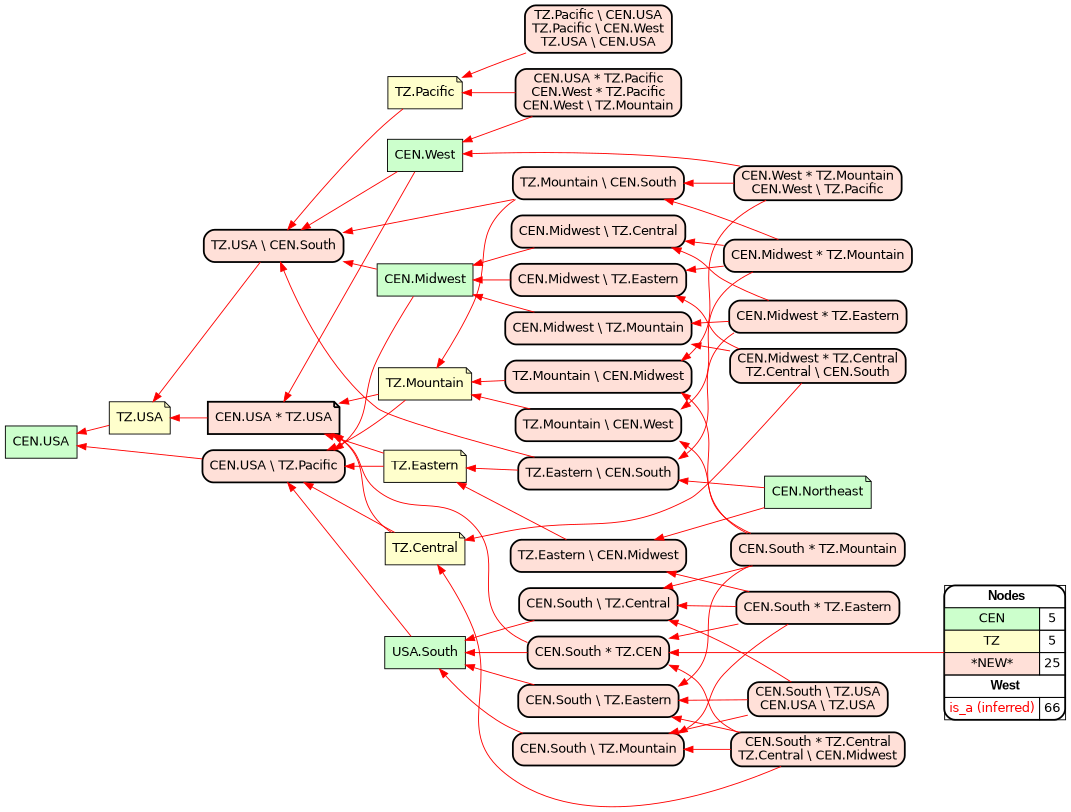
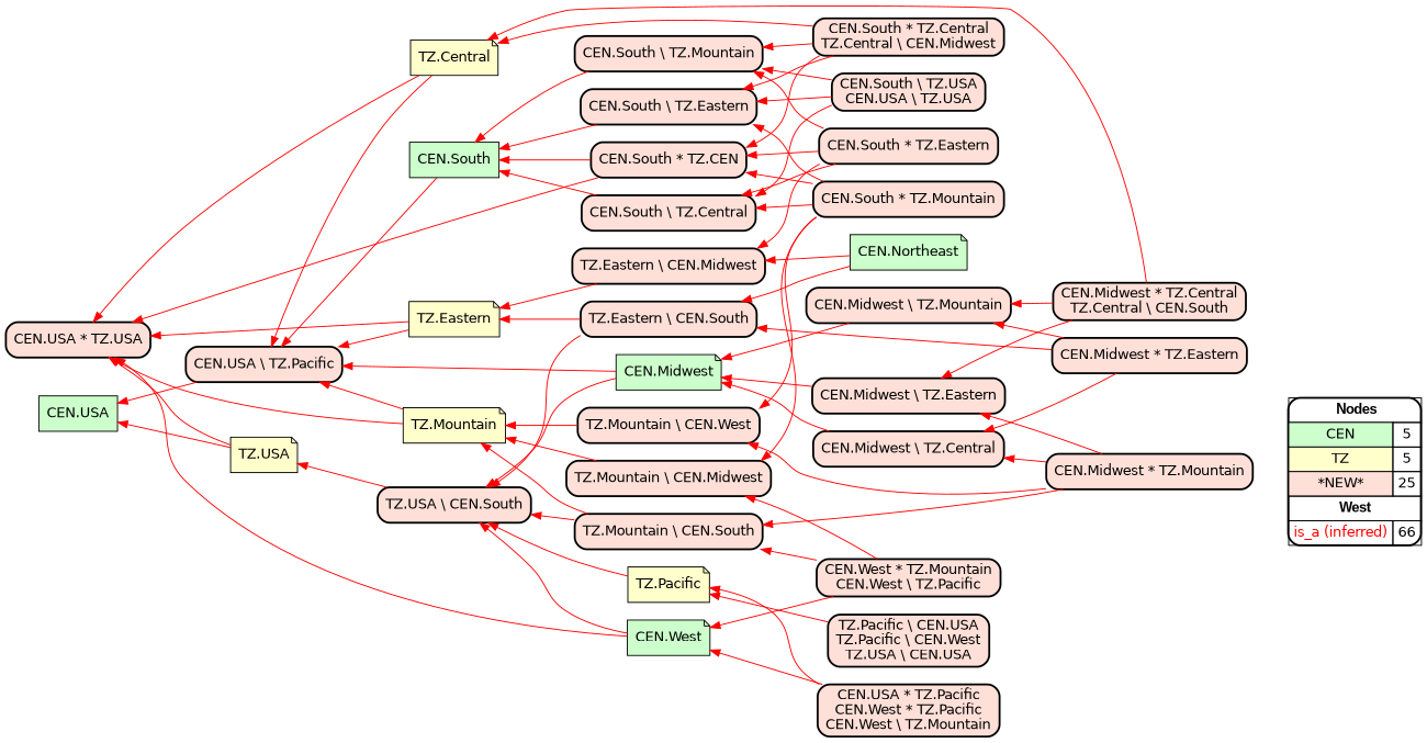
  digraph {
    rankdir=RL
    node [fillcolor="#FFE0D8" fontname=helvetica shape=box style="filled,rounded,bold"]
    edge [arrowhead=normal color="#FF0000" constraint=true penwidth=1 style=solid]
    n1 [fillcolor=white label=<   <TABLE BORDER="0" CELLBORDER="1" CELLSPACING="0" CELLPADDING="4">  <TR> <TD COLSPAN="2"><font face="Arial Black"> Nodes</font></TD> </TR>  <TR>   <TD bgcolor="#CCFFCC" fontname="helvetica">CEN</TD>   <TD>5</TD>   </TR>  <TR>   <TD bgcolor="#FFFFCC" fontname="helvetica">TZ</TD>   <TD>5</TD>   </TR>  <TR>   <TD bgcolor="#FFE0D8" fontname="helvetica">*NEW*</TD>   <TD>25</TD>   </TR>  <TR> <TD COLSPAN="2"><font face = "Arial Black"> West </font></TD> </TR>  <TR>   <TD><font color ="#FF0000">is_a (inferred)</font></TD><TD>66</TD> </TR> </TABLE>   > margin=0]
-   "CEN.Midwest" [fillcolor="#CCFFCC" style=filled]
+   "CEN.Midwest" [fillcolor="#CCFFCC" shape=note style=filled]
    "TZ.USA \\ CEN.South"
    "CEN.USA \\ TZ.Pacific"
    "TZ.USA" [fillcolor="#FFFFCC" shape=note style=filled]
    "CEN.USA" [fillcolor="#CCFFCC" style=filled]
-   "CEN.USA * TZ.USA" [shape=note]
-   "CEN.West" [fillcolor="#CCFFCC" style=filled]
+   "CEN.USA * TZ.USA"
+   "CEN.West" [fillcolor="#CCFFCC" shape=note style=filled]
    "CEN.Northeast" [fillcolor="#CCFFCC" shape=note style=filled]
    "TZ.Eastern \\ CEN.Midwest"
    "TZ.Eastern \\ CEN.South"
    "TZ.Eastern" [fillcolor="#FFFFCC" shape=note style=filled]
-   "CEN.South" [fillcolor="#CCFFCC" style=filled label="USA.South"]
+   "CEN.South" [fillcolor="#CCFFCC" style=filled]
    "TZ.Pacific" [fillcolor="#FFFFCC" shape=note style=filled]
    "TZ.Mountain" [fillcolor="#FFFFCC" shape=note style=filled]
    "TZ.Central" [fillcolor="#FFFFCC" shape=note style=filled]
    "TZ.Mountain \\ CEN.South"
    "CEN.Midwest * TZ.Central\nTZ.Central \\ CEN.South"
    "CEN.Midwest \\ TZ.Mountain"
    "CEN.Midwest \\ TZ.Eastern"
    "CEN.South * TZ.Eastern"
    "CEN.South \\ TZ.Mountain"
    "CEN.South \\ TZ.Central"
    n24 [label="CEN.South * TZ.CEN"]
    "CEN.South \\ TZ.Eastern"
    "CEN.South * TZ.Mountain"
    "TZ.Mountain \\ CEN.West"
    "TZ.Mountain \\ CEN.Midwest"
    "CEN.Midwest * TZ.Eastern"
    "CEN.Midwest \\ TZ.Central"
    "CEN.Midwest * TZ.Mountain"
    "CEN.West * TZ.Mountain\nCEN.West \\ TZ.Pacific"
    "TZ.Pacific \\ CEN.USA\nTZ.Pacific \\ CEN.West\nTZ.USA \\ CEN.USA"
    "CEN.South * TZ.Central\nTZ.Central \\ CEN.Midwest"
    "CEN.USA * TZ.Pacific\nCEN.West * TZ.Pacific\nCEN.West \\ TZ.Mountain"
    "CEN.South \\ TZ.USA\nCEN.USA \\ TZ.USA"
    subgraph sub_1 {
      rank=source
      n1
    }
    "CEN.Midwest" -> "TZ.USA \\ CEN.South"
    "CEN.Midwest" -> "CEN.USA \\ TZ.Pacific"
    "TZ.USA \\ CEN.South" -> "TZ.USA"
    "CEN.USA \\ TZ.Pacific" -> "CEN.USA"
    "TZ.USA" -> "CEN.USA"
-   "CEN.USA * TZ.USA" -> "TZ.USA"
+   "TZ.USA" -> "CEN.USA * TZ.USA"
    "CEN.West" -> "TZ.USA \\ CEN.South"
    "CEN.West" -> "CEN.USA * TZ.USA"
    "CEN.Northeast" -> "TZ.Eastern \\ CEN.Midwest"
    "CEN.Northeast" -> "TZ.Eastern \\ CEN.South"
    "TZ.Eastern \\ CEN.Midwest" -> "TZ.Eastern"
    "TZ.Eastern \\ CEN.South" -> "TZ.USA \\ CEN.South"
    "TZ.Eastern \\ CEN.South" -> "TZ.Eastern"
    "TZ.Eastern" -> "CEN.USA \\ TZ.Pacific"
    "TZ.Eastern" -> "CEN.USA * TZ.USA"
    "CEN.South" -> "CEN.USA \\ TZ.Pacific"
    "TZ.Pacific" -> "TZ.USA \\ CEN.South"
    "TZ.Mountain" -> "CEN.USA \\ TZ.Pacific"
    "TZ.Mountain" -> "CEN.USA * TZ.USA"
    "TZ.Central" -> "CEN.USA \\ TZ.Pacific"
    "TZ.Central" -> "CEN.USA * TZ.USA"
    "TZ.Mountain \\ CEN.South" -> "TZ.USA \\ CEN.South"
    "TZ.Mountain \\ CEN.South" -> "TZ.Mountain"
    "CEN.Midwest * TZ.Central\nTZ.Central \\ CEN.South" -> "TZ.Central"
    "CEN.Midwest * TZ.Central\nTZ.Central \\ CEN.South" -> "CEN.Midwest \\ TZ.Mountain"
    "CEN.Midwest * TZ.Central\nTZ.Central \\ CEN.South" -> "CEN.Midwest \\ TZ.Eastern"
    "CEN.Midwest \\ TZ.Mountain" -> "CEN.Midwest"
    "CEN.Midwest \\ TZ.Eastern" -> "CEN.Midwest"
    "CEN.South * TZ.Eastern" -> "TZ.Eastern \\ CEN.Midwest"
    "CEN.South * TZ.Eastern" -> "CEN.South \\ TZ.Mountain"
    "CEN.South * TZ.Eastern" -> "CEN.South \\ TZ.Central"
    "CEN.South * TZ.Eastern" -> n24
    "CEN.South \\ TZ.Mountain" -> "CEN.South"
    "CEN.South \\ TZ.Central" -> "CEN.South"
    n24 -> "CEN.USA * TZ.USA"
    n24 -> "CEN.South"
    "CEN.South \\ TZ.Eastern" -> "CEN.South"
    "CEN.South * TZ.Mountain" -> "CEN.South \\ TZ.Central"
-   n1 -> n24
+   "CEN.South * TZ.Mountain" -> n24
    "CEN.South * TZ.Mountain" -> "CEN.South \\ TZ.Eastern"
    "CEN.South * TZ.Mountain" -> "TZ.Mountain \\ CEN.West"
    "CEN.South * TZ.Mountain" -> "TZ.Mountain \\ CEN.Midwest"
    "TZ.Mountain \\ CEN.West" -> "TZ.Mountain"
    "TZ.Mountain \\ CEN.Midwest" -> "TZ.Mountain"
    "CEN.Midwest * TZ.Eastern" -> "TZ.Eastern \\ CEN.South"
    "CEN.Midwest * TZ.Eastern" -> "CEN.Midwest \\ TZ.Mountain"
    "CEN.Midwest * TZ.Eastern" -> "CEN.Midwest \\ TZ.Central"
    "CEN.Midwest \\ TZ.Central" -> "CEN.Midwest"
    "CEN.Midwest * TZ.Mountain" -> "TZ.Mountain \\ CEN.South"
    "CEN.Midwest * TZ.Mountain" -> "CEN.Midwest \\ TZ.Eastern"
    "CEN.Midwest * TZ.Mountain" -> "TZ.Mountain \\ CEN.West"
    "CEN.Midwest * TZ.Mountain" -> "CEN.Midwest \\ TZ.Central"
    "CEN.West * TZ.Mountain\nCEN.West \\ TZ.Pacific" -> "CEN.West"
    "CEN.West * TZ.Mountain\nCEN.West \\ TZ.Pacific" -> "TZ.Mountain \\ CEN.South"
    "CEN.West * TZ.Mountain\nCEN.West \\ TZ.Pacific" -> "TZ.Mountain \\ CEN.Midwest"
    "TZ.Pacific \\ CEN.USA\nTZ.Pacific \\ CEN.West\nTZ.USA \\ CEN.USA" -> "TZ.Pacific"
    "CEN.South * TZ.Central\nTZ.Central \\ CEN.Midwest" -> "TZ.Central"
    "CEN.South * TZ.Central\nTZ.Central \\ CEN.Midwest" -> "CEN.South \\ TZ.Mountain"
    "CEN.South * TZ.Central\nTZ.Central \\ CEN.Midwest" -> n24
    "CEN.South * TZ.Central\nTZ.Central \\ CEN.Midwest" -> "CEN.South \\ TZ.Eastern"
    "CEN.USA * TZ.Pacific\nCEN.West * TZ.Pacific\nCEN.West \\ TZ.Mountain" -> "CEN.West"
    "CEN.USA * TZ.Pacific\nCEN.West * TZ.Pacific\nCEN.West \\ TZ.Mountain" -> "TZ.Pacific"
    "CEN.South \\ TZ.USA\nCEN.USA \\ TZ.USA" -> "CEN.South \\ TZ.Mountain"
    "CEN.South \\ TZ.USA\nCEN.USA \\ TZ.USA" -> "CEN.South \\ TZ.Central"
    "CEN.South \\ TZ.USA\nCEN.USA \\ TZ.USA" -> "CEN.South \\ TZ.Eastern"
  }
